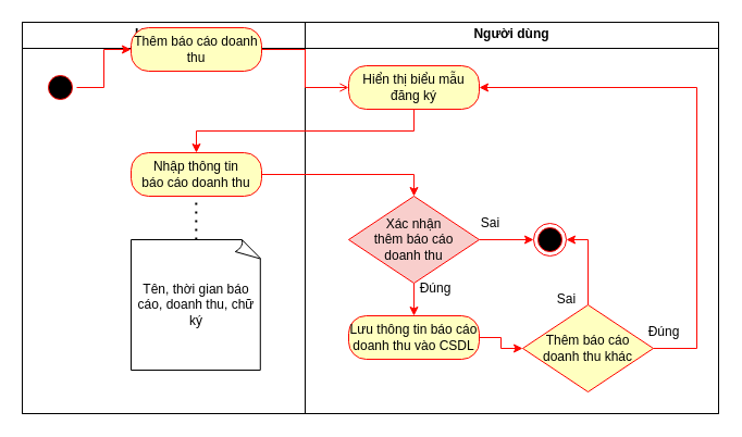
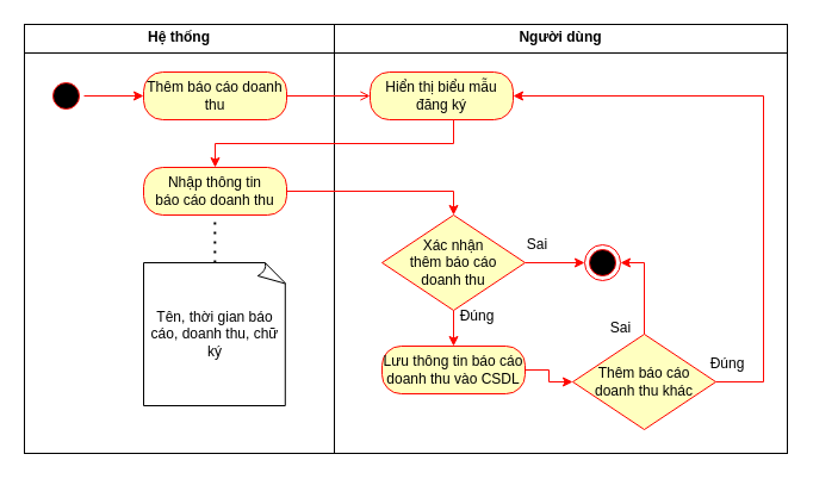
  <mxCell id="0" />
  <mxCell id="1" parent="0" />
  <mxCell id="2" value="&lt;p style=&quot;margin:0px;margin-top:4px;text-align:center;&quot;&gt;&lt;b&gt;Hệ thống&lt;/b&gt;&lt;/p&gt;&lt;hr size=&quot;1&quot; style=&quot;border-style:solid;&quot;&gt;&lt;div style=&quot;height:2px;&quot;&gt;&lt;/div&gt;" style="verticalAlign=top;align=left;overflow=fill;html=1;whiteSpace=wrap;" vertex="1" parent="1"><mxGeometry width="260" height="360" as="geometry" x="20" y="20" /></mxCell>
  <mxCell id="3" value="&lt;p style=&quot;margin:0px;margin-top:4px;text-align:center;&quot;&gt;&lt;b&gt;Người dùng&lt;/b&gt;&lt;/p&gt;&lt;hr size=&quot;1&quot; style=&quot;border-style:solid;&quot;&gt;&lt;div style=&quot;height:2px;&quot;&gt;&lt;/div&gt;" style="verticalAlign=top;align=left;overflow=fill;html=1;whiteSpace=wrap;" vertex="1" parent="1"><mxGeometry x="280" width="380" height="360" as="geometry" y="20" /></mxCell>
  <mxCell id="4" value="" style="ellipse;html=1;shape=startState;fillColor=#000000;strokeColor=#FF0500;" vertex="1" parent="1"><mxGeometry x="40" y="65" width="30" height="30" as="geometry" /></mxCell>
  <mxCell id="5" value="" style="edgeStyle=orthogonalEdgeStyle;rounded=0;orthogonalLoop=1;jettySize=auto;html=1;strokeColor=#FF0500;" edge="1" parent="1" source="4" target="7"><mxGeometry relative="1" as="geometry" /></mxCell>
  <mxCell id="6" value="" style="edgeStyle=orthogonalEdgeStyle;rounded=0;orthogonalLoop=1;jettySize=auto;html=1;strokeColor=#FF0500;endArrow=open;" edge="1" parent="1" source="7" target="9"><mxGeometry relative="1" as="geometry" /></mxCell>
- <mxCell id="7" value="Thêm báo cáo doanh thu" style="rounded=1;whiteSpace=wrap;html=1;arcSize=40;fontColor=#000000;fillColor=#ffffc0;strokeColor=#FF0500;" vertex="1" parent="1"><mxGeometry x="120" y="25" width="120" height="40" as="geometry" /></mxCell>
+ <mxCell id="7" value="Thêm báo cáo doanh thu" style="rounded=1;whiteSpace=wrap;html=1;arcSize=40;fontColor=#000000;fillColor=#ffffc0;strokeColor=#FF0500;" vertex="1" parent="1"><mxGeometry x="120" y="60" width="120" height="40" as="geometry" /></mxCell>
  <mxCell id="8" style="edgeStyle=orthogonalEdgeStyle;rounded=0;orthogonalLoop=1;jettySize=auto;html=1;entryX=0.5;entryY=0;entryDx=0;entryDy=0;strokeColor=#FF0500;" edge="1" parent="1" source="9" target="11"><mxGeometry relative="1" as="geometry"><Array as="points"><mxPoint x="380" y="120" /><mxPoint x="180" y="120" /></Array></mxGeometry></mxCell>
- <mxCell id="9" value="Hiển thị biểu mẫu đăng ký" style="rounded=1;whiteSpace=wrap;html=1;arcSize=40;fontColor=#000000;fillColor=#ffffc0;strokeColor=#FF0500;" vertex="1" parent="1"><mxGeometry x="320" y="60" width="120" height="40" as="geometry" /></mxCell>
+ <mxCell id="9" value="Hiển thị biểu mẫu đăng ký" style="rounded=1;whiteSpace=wrap;html=1;arcSize=40;fontColor=#000000;fillColor=#ffffc0;strokeColor=#FF0500;" vertex="1" parent="1"><mxGeometry x="310" y="60" width="120" height="40" as="geometry" /></mxCell>
  <mxCell id="10" value="" style="edgeStyle=orthogonalEdgeStyle;rounded=0;orthogonalLoop=1;jettySize=auto;html=1;strokeColor=#FF0500;entryX=0.5;entryY=0;entryDx=0;entryDy=0;" edge="1" parent="1" source="11" target="16"><mxGeometry relative="1" as="geometry"><mxPoint x="320" y="160" as="targetPoint" /></mxGeometry></mxCell>
  <mxCell id="11" value="Nhập thông tin&lt;br&gt;báo cáo doanh thu" style="rounded=1;whiteSpace=wrap;html=1;arcSize=40;fontColor=#000000;fillColor=#ffffc0;strokeColor=#FF0500;" vertex="1" parent="1"><mxGeometry x="120" y="140" width="120" height="40" as="geometry" /></mxCell>
  <mxCell id="12" value="Tên, thời gian báo cáo, doanh thu, chữ ký" style="whiteSpace=wrap;html=1;shape=mxgraph.basic.document;align=center;strokeColor=#000000;" vertex="1" parent="1"><mxGeometry x="120" y="220" width="120" height="120" as="geometry" /></mxCell>
  <mxCell id="13" value="" style="endArrow=none;dashed=1;html=1;dashPattern=1 3;strokeWidth=2;rounded=0;" edge="1" parent="1"><mxGeometry width="50" height="50" relative="1" as="geometry"><mxPoint x="179.83" y="220" as="sourcePoint" /><mxPoint x="179.83" y="180" as="targetPoint" /></mxGeometry></mxCell>
  <mxCell id="14" value="" style="edgeStyle=orthogonalEdgeStyle;rounded=0;orthogonalLoop=1;jettySize=auto;html=1;strokeColor=#FF0500;" edge="1" parent="1" source="16" target="18"><mxGeometry relative="1" as="geometry" /></mxCell>
  <mxCell id="15" value="" style="edgeStyle=orthogonalEdgeStyle;rounded=0;orthogonalLoop=1;jettySize=auto;html=1;strokeColor=#FF0500;" edge="1" parent="1" source="16" target="22"><mxGeometry relative="1" as="geometry" /></mxCell>
- <mxCell id="16" value="Xác nhận&lt;br&gt;thêm&amp;nbsp;&lt;span style=&quot;background-color: transparent; color: light-dark(rgb(0, 0, 0), rgb(237, 237, 237));&quot;&gt;báo cáo&lt;/span&gt;&lt;div&gt;&lt;span style=&quot;background-color: transparent; color: light-dark(rgb(0, 0, 0), rgb(237, 237, 237));&quot;&gt;doanh thu&lt;/span&gt;&lt;/div&gt;" style="rhombus;whiteSpace=wrap;html=1;fontColor=#000000;fillColor=#f8cecc;strokeColor=#FF0500;" vertex="1" parent="1"><mxGeometry x="320" y="180" width="120" height="80" as="geometry" /></mxCell>
+ <mxCell id="16" value="Xác nhận&lt;br&gt;thêm&amp;nbsp;&lt;span style=&quot;background-color: transparent; color: light-dark(rgb(0, 0, 0), rgb(237, 237, 237));&quot;&gt;báo cáo&lt;/span&gt;&lt;div&gt;&lt;span style=&quot;background-color: transparent; color: light-dark(rgb(0, 0, 0), rgb(237, 237, 237));&quot;&gt;doanh thu&lt;/span&gt;&lt;/div&gt;" style="rhombus;whiteSpace=wrap;html=1;fontColor=#000000;fillColor=#ffffc0;strokeColor=#FF0500;" vertex="1" parent="1"><mxGeometry x="320" y="180" width="120" height="80" as="geometry" /></mxCell>
  <mxCell id="17" value="" style="edgeStyle=orthogonalEdgeStyle;rounded=0;orthogonalLoop=1;jettySize=auto;html=1;strokeColor=#FF0500;" edge="1" parent="1" source="18" target="21"><mxGeometry relative="1" as="geometry" /></mxCell>
  <mxCell id="18" value="Lưu thông tin báo cáo doanh thu vào CSDL" style="rounded=1;whiteSpace=wrap;html=1;arcSize=40;fontColor=#000000;fillColor=#ffffc0;strokeColor=#FF0500;" vertex="1" parent="1"><mxGeometry x="320" y="290" width="120" height="40" as="geometry" /></mxCell>
  <mxCell id="19" style="edgeStyle=orthogonalEdgeStyle;rounded=0;orthogonalLoop=1;jettySize=auto;html=1;entryX=1;entryY=0.5;entryDx=0;entryDy=0;strokeColor=#FF0500;" edge="1" parent="1" source="21" target="9"><mxGeometry relative="1" as="geometry"><Array as="points"><mxPoint x="640" y="320" /><mxPoint x="640" y="80" /></Array></mxGeometry></mxCell>
  <mxCell id="20" style="edgeStyle=orthogonalEdgeStyle;rounded=0;orthogonalLoop=1;jettySize=auto;html=1;entryX=1;entryY=0.5;entryDx=0;entryDy=0;strokeColor=#FF0500;" edge="1" parent="1" source="21" target="22"><mxGeometry relative="1" as="geometry" /></mxCell>
  <mxCell id="21" value="Thêm báo cáo&lt;br&gt;doanh thu khác" style="rhombus;whiteSpace=wrap;html=1;fontColor=#000000;fillColor=#ffffc0;strokeColor=#FF0500;" vertex="1" parent="1"><mxGeometry x="480" y="280" width="120" height="80" as="geometry" /></mxCell>
  <mxCell id="22" value="" style="ellipse;html=1;shape=endState;fillColor=#000000;strokeColor=#ff0000;" vertex="1" parent="1"><mxGeometry x="490" y="205" width="30" height="30" as="geometry" /></mxCell>
  <mxCell id="23" value="Đúng" style="text;html=1;align=center;verticalAlign=middle;whiteSpace=wrap;rounded=0;fontFamily=Helvetica;fontSize=12;fontColor=#000000;" vertex="1" parent="1"><mxGeometry x="580" y="290" width="60" height="30" as="geometry" /></mxCell>
  <mxCell id="24" value="Đúng" style="text;html=1;align=center;verticalAlign=middle;whiteSpace=wrap;rounded=0;fontFamily=Helvetica;fontSize=12;fontColor=#000000;" vertex="1" parent="1"><mxGeometry x="370" y="250" width="60" height="30" as="geometry" /></mxCell>
  <mxCell id="25" value="Sai" style="text;html=1;align=center;verticalAlign=middle;resizable=0;points=[];autosize=1;strokeColor=none;fillColor=none;" vertex="1" parent="1"><mxGeometry x="430" y="190" width="40" height="30" as="geometry" /></mxCell>
  <mxCell id="26" value="Sai" style="text;html=1;align=center;verticalAlign=middle;resizable=0;points=[];autosize=1;strokeColor=none;fillColor=none;" vertex="1" parent="1"><mxGeometry x="500" y="260" width="40" height="30" as="geometry" /></mxCell>
